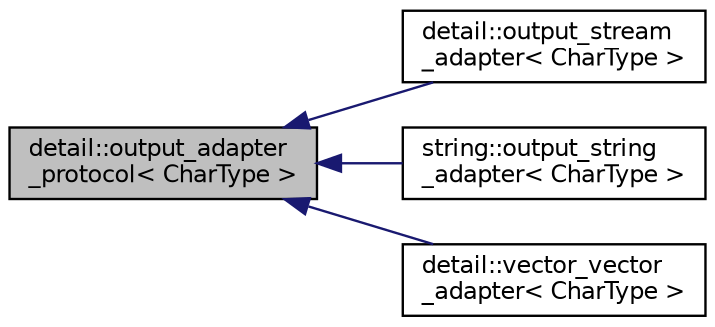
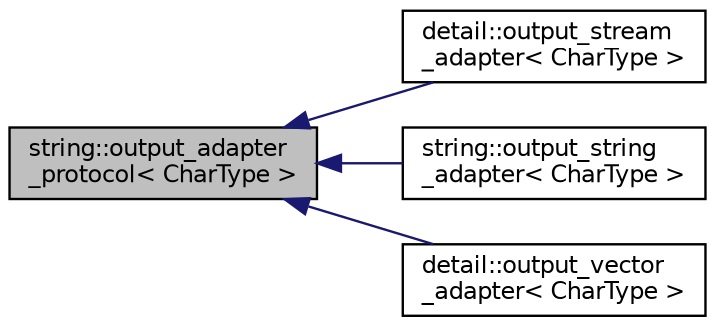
  digraph {
    rankdir=LR
    node [color=black fillcolor=white fontname=Helvetica fontsize=10 shape=record style=filled]
    edge [color=midnightblue dir=back fontname=Helvetica fontsize=10 labelfontname=Helvetica labelfontsize=10 style=solid]
-   n1 [fillcolor=grey75 fontcolor=black height=0.2 label="detail::output_adapter\l_protocol\< CharType \>" width=0.4]
+   n1 [fillcolor=grey75 fontcolor=black height=0.2 label="string::output_adapter\l_protocol\< CharType \>" width=0.4]
    n2 [height=0.2 label="detail::output_stream\l_adapter\< CharType \>" width=0.4]
    n3 [height=0.2 label="string::output_string\l_adapter\< CharType \>" width=0.4]
-   n4 [height=0.2 label="detail::vector_vector\l_adapter\< CharType \>" width=0.4]
+   n4 [height=0.2 label="detail::output_vector\l_adapter\< CharType \>" width=0.4]
    n1 -> n2
    n1 -> n3
    n1 -> n4
  }
